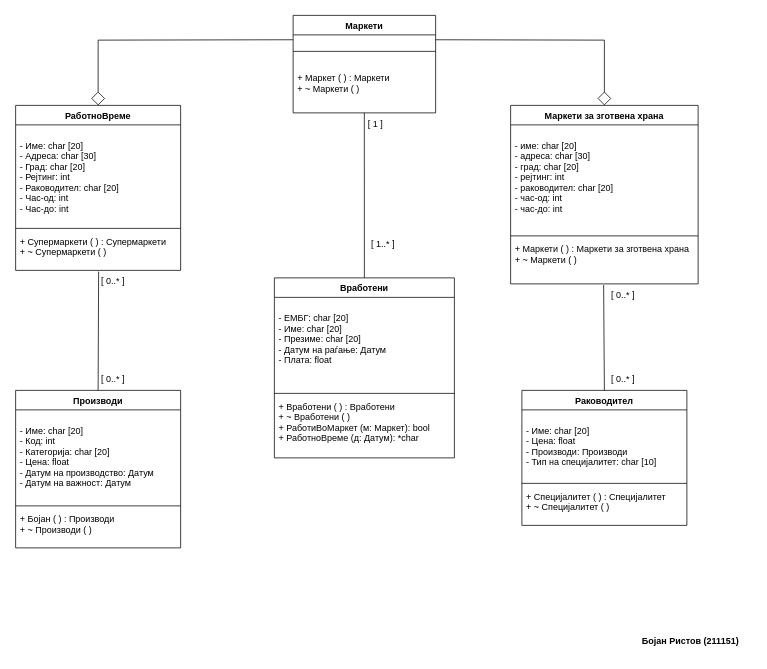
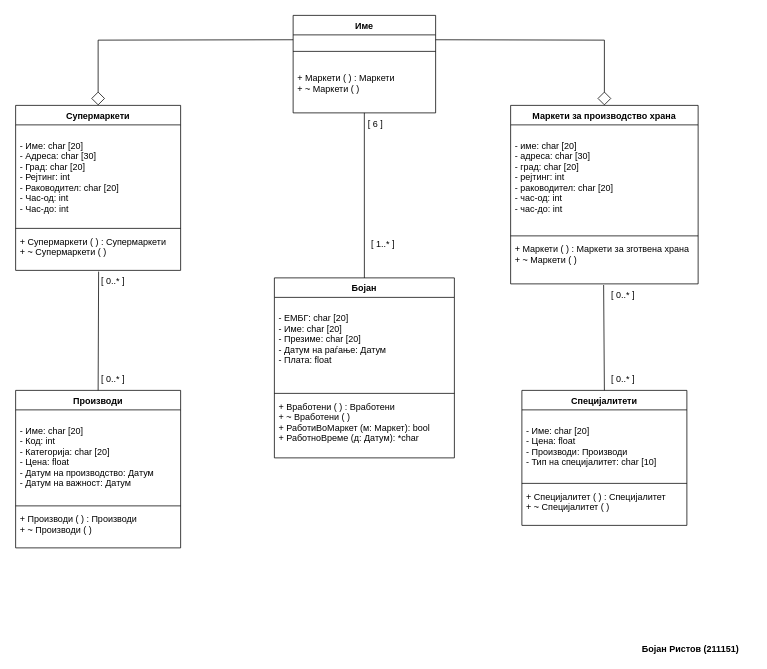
  <mxCell id="0" />
  <mxCell id="1" parent="0" />
- <mxCell id="2" value="РаботноВреме" style="swimlane;fontStyle=1;align=center;verticalAlign=top;childLayout=stackLayout;horizontal=1;startSize=26;horizontalStack=0;resizeParent=1;resizeParentMax=0;resizeLast=0;collapsible=1;marginBottom=0;" vertex="1" parent="1"><mxGeometry x="20" y="140" width="220" height="220" as="geometry" /></mxCell>
+ <mxCell id="2" value="Супермаркети" style="swimlane;fontStyle=1;align=center;verticalAlign=top;childLayout=stackLayout;horizontal=1;startSize=26;horizontalStack=0;resizeParent=1;resizeParentMax=0;resizeLast=0;collapsible=1;marginBottom=0;" vertex="1" parent="1"><mxGeometry x="20" y="140" width="220" height="220" as="geometry" /></mxCell>
  <mxCell id="3" value="&#10;- Име: char [20]&#10;- Адреса: char [30]&#10;- Град: char [20]&#10;- Рејтинг: int&#10;- Раководител: char [20]&#10;- Час-од: int&#10;- Час-до: int  " style="text;strokeColor=none;fillColor=none;align=left;verticalAlign=top;spacingLeft=4;spacingRight=4;overflow=hidden;rotatable=0;points=[[0,0.5],[1,0.5]];portConstraint=eastwest;" vertex="1" parent="2"><mxGeometry y="26" width="220" height="134" as="geometry" /></mxCell>
  <mxCell id="4" value="" style="line;strokeWidth=1;fillColor=none;align=left;verticalAlign=middle;spacingTop=-1;spacingLeft=3;spacingRight=3;rotatable=0;labelPosition=right;points=[];portConstraint=eastwest;" vertex="1" parent="2"><mxGeometry y="160" width="220" height="8" as="geometry" /></mxCell>
  <mxCell id="5" value="+ Супермаркети ( ) : Супермаркети&#10;+ ~ Супермаркети ( )" style="text;strokeColor=none;fillColor=none;align=left;verticalAlign=top;spacingLeft=4;spacingRight=4;overflow=hidden;rotatable=0;points=[[0,0.5],[1,0.5]];portConstraint=eastwest;" vertex="1" parent="2"><mxGeometry y="168" width="220" height="52" as="geometry" /></mxCell>
- <mxCell id="6" value="Маркети за зготвена храна" style="swimlane;fontStyle=1;align=center;verticalAlign=top;childLayout=stackLayout;horizontal=1;startSize=26;horizontalStack=0;resizeParent=1;resizeParentMax=0;resizeLast=0;collapsible=1;marginBottom=0;" vertex="1" parent="1"><mxGeometry x="680" y="140" width="250" height="238" as="geometry" /></mxCell>
+ <mxCell id="6" value="Маркети за производство храна" style="swimlane;fontStyle=1;align=center;verticalAlign=top;childLayout=stackLayout;horizontal=1;startSize=26;horizontalStack=0;resizeParent=1;resizeParentMax=0;resizeLast=0;collapsible=1;marginBottom=0;" vertex="1" parent="1"><mxGeometry x="680" y="140" width="250" height="238" as="geometry" /></mxCell>
  <mxCell id="7" value="&#10;- име: char [20]&#10;- адреса: char [30]&#10;- град: char [20]&#10;- рејтинг: int&#10;- раководител: char [20]&#10;- час-од: int&#10;- час-до: int  " style="text;strokeColor=none;fillColor=none;align=left;verticalAlign=top;spacingLeft=4;spacingRight=4;overflow=hidden;rotatable=0;points=[[0,0.5],[1,0.5]];portConstraint=eastwest;" vertex="1" parent="6"><mxGeometry y="26" width="250" height="144" as="geometry" /></mxCell>
  <mxCell id="8" value="" style="line;strokeWidth=1;fillColor=none;align=left;verticalAlign=middle;spacingTop=-1;spacingLeft=3;spacingRight=3;rotatable=0;labelPosition=right;points=[];portConstraint=eastwest;" vertex="1" parent="6"><mxGeometry y="170" width="250" height="8" as="geometry" /></mxCell>
  <mxCell id="9" value="+ Маркети ( ) : Маркети за зготвена храна&#10;+ ~ Маркети ( )" style="text;strokeColor=none;fillColor=none;align=left;verticalAlign=top;spacingLeft=4;spacingRight=4;overflow=hidden;rotatable=0;points=[[0,0.5],[1,0.5]];portConstraint=eastwest;" vertex="1" parent="6"><mxGeometry y="178" width="250" height="60" as="geometry" /></mxCell>
  <mxCell id="10" value="Производи" style="swimlane;fontStyle=1;align=center;verticalAlign=top;childLayout=stackLayout;horizontal=1;startSize=26;horizontalStack=0;resizeParent=1;resizeParentMax=0;resizeLast=0;collapsible=1;marginBottom=0;" vertex="1" parent="1"><mxGeometry x="20" y="520" width="220" height="210" as="geometry" /></mxCell>
  <mxCell id="11" value="&#10;- Име: char [20]&#10;- Код: int&#10;- Категорија: char [20]&#10;- Цена: float&#10;- Датум на производство: Датум&#10;- Датум на важност: Датум" style="text;strokeColor=none;fillColor=none;align=left;verticalAlign=top;spacingLeft=4;spacingRight=4;overflow=hidden;rotatable=0;points=[[0,0.5],[1,0.5]];portConstraint=eastwest;" vertex="1" parent="10"><mxGeometry y="26" width="220" height="124" as="geometry" /></mxCell>
  <mxCell id="12" value="" style="line;strokeWidth=1;fillColor=none;align=left;verticalAlign=middle;spacingTop=-1;spacingLeft=3;spacingRight=3;rotatable=0;labelPosition=right;points=[];portConstraint=eastwest;" vertex="1" parent="10"><mxGeometry y="150" width="220" height="8" as="geometry" /></mxCell>
- <mxCell id="13" value="+ Бојан ( ) : Производи&#10;+ ~ Производи ( )" style="text;strokeColor=none;fillColor=none;align=left;verticalAlign=top;spacingLeft=4;spacingRight=4;overflow=hidden;rotatable=0;points=[[0,0.5],[1,0.5]];portConstraint=eastwest;" vertex="1" parent="10"><mxGeometry y="158" width="220" height="52" as="geometry" /></mxCell>
- <mxCell id="14" value="Раководител" style="swimlane;fontStyle=1;align=center;verticalAlign=top;childLayout=stackLayout;horizontal=1;startSize=26;horizontalStack=0;resizeParent=1;resizeParentMax=0;resizeLast=0;collapsible=1;marginBottom=0;" vertex="1" parent="1"><mxGeometry x="695" y="520" width="220" height="180" as="geometry" /></mxCell>
+ <mxCell id="13" value="+ Производи ( ) : Производи&#10;+ ~ Производи ( )" style="text;strokeColor=none;fillColor=none;align=left;verticalAlign=top;spacingLeft=4;spacingRight=4;overflow=hidden;rotatable=0;points=[[0,0.5],[1,0.5]];portConstraint=eastwest;" vertex="1" parent="10"><mxGeometry y="158" width="220" height="52" as="geometry" /></mxCell>
+ <mxCell id="14" value="Специјалитети" style="swimlane;fontStyle=1;align=center;verticalAlign=top;childLayout=stackLayout;horizontal=1;startSize=26;horizontalStack=0;resizeParent=1;resizeParentMax=0;resizeLast=0;collapsible=1;marginBottom=0;" vertex="1" parent="1"><mxGeometry x="695" y="520" width="220" height="180" as="geometry" /></mxCell>
  <mxCell id="15" value="&#10;- Име: char [20]&#10;- Цена: float&#10;- Производи: Производи&#10;- Тип на специјалитет: char [10]" style="text;strokeColor=none;fillColor=none;align=left;verticalAlign=top;spacingLeft=4;spacingRight=4;overflow=hidden;rotatable=0;points=[[0,0.5],[1,0.5]];portConstraint=eastwest;" vertex="1" parent="14"><mxGeometry y="26" width="220" height="94" as="geometry" /></mxCell>
  <mxCell id="16" value="" style="line;strokeWidth=1;fillColor=none;align=left;verticalAlign=middle;spacingTop=-1;spacingLeft=3;spacingRight=3;rotatable=0;labelPosition=right;points=[];portConstraint=eastwest;" vertex="1" parent="14"><mxGeometry y="120" width="220" height="8" as="geometry" /></mxCell>
  <mxCell id="17" value="+ Специјалитет ( ) : Специјалитет&#10;+ ~ Специјалитет ( )" style="text;strokeColor=none;fillColor=none;align=left;verticalAlign=top;spacingLeft=4;spacingRight=4;overflow=hidden;rotatable=0;points=[[0,0.5],[1,0.5]];portConstraint=eastwest;" vertex="1" parent="14"><mxGeometry y="128" width="220" height="52" as="geometry" /></mxCell>
- <mxCell id="18" value="Вработени" style="swimlane;fontStyle=1;align=center;verticalAlign=top;childLayout=stackLayout;horizontal=1;startSize=26;horizontalStack=0;resizeParent=1;resizeParentMax=0;resizeLast=0;collapsible=1;marginBottom=0;" vertex="1" parent="1"><mxGeometry x="365" y="370" width="240" height="240" as="geometry" /></mxCell>
+ <mxCell id="18" value="Бојан" style="swimlane;fontStyle=1;align=center;verticalAlign=top;childLayout=stackLayout;horizontal=1;startSize=26;horizontalStack=0;resizeParent=1;resizeParentMax=0;resizeLast=0;collapsible=1;marginBottom=0;" vertex="1" parent="1"><mxGeometry x="365" y="370" width="240" height="240" as="geometry" /></mxCell>
  <mxCell id="19" value="&#10;- ЕМБГ: char [20]&#10;- Име: char [20]&#10;- Презиме: char [20]&#10;- Датум на раѓање: Датум&#10;- Плата: float" style="text;strokeColor=none;fillColor=none;align=left;verticalAlign=top;spacingLeft=4;spacingRight=4;overflow=hidden;rotatable=0;points=[[0,0.5],[1,0.5]];portConstraint=eastwest;" vertex="1" parent="18"><mxGeometry y="26" width="240" height="124" as="geometry" /></mxCell>
  <mxCell id="20" value="" style="line;strokeWidth=1;fillColor=none;align=left;verticalAlign=middle;spacingTop=-1;spacingLeft=3;spacingRight=3;rotatable=0;labelPosition=right;points=[];portConstraint=eastwest;" vertex="1" parent="18"><mxGeometry y="150" width="240" height="8" as="geometry" /></mxCell>
  <mxCell id="21" value="+ Вработени ( ) : Вработени&#10;+ ~ Вработени ( ) &#10;+ РаботиВоМаркет (м: Маркет): bool &#10;+ РаботноВреме (д: Датум): *char" style="text;strokeColor=none;fillColor=none;align=left;verticalAlign=top;spacingLeft=4;spacingRight=4;overflow=hidden;rotatable=0;points=[[0,0.5],[1,0.5]];portConstraint=eastwest;" vertex="1" parent="18"><mxGeometry y="158" width="240" height="82" as="geometry" /></mxCell>
- <mxCell id="22" value="Маркети" style="swimlane;fontStyle=1;align=center;verticalAlign=top;childLayout=stackLayout;horizontal=1;startSize=26;horizontalStack=0;resizeParent=1;resizeParentMax=0;resizeLast=0;collapsible=1;marginBottom=0;" vertex="1" parent="1"><mxGeometry x="390" y="20" width="190" height="130" as="geometry" /></mxCell>
+ <mxCell id="22" value="Име" style="swimlane;fontStyle=1;align=center;verticalAlign=top;childLayout=stackLayout;horizontal=1;startSize=26;horizontalStack=0;resizeParent=1;resizeParentMax=0;resizeLast=0;collapsible=1;marginBottom=0;" vertex="1" parent="1"><mxGeometry x="390" y="20" width="190" height="130" as="geometry" /></mxCell>
  <mxCell id="23" value="" style="line;strokeWidth=1;fillColor=none;align=left;verticalAlign=middle;spacingTop=-1;spacingLeft=3;spacingRight=3;rotatable=0;labelPosition=right;points=[];portConstraint=eastwest;" vertex="1" parent="22"><mxGeometry y="26" width="190" height="44" as="geometry" /></mxCell>
- <mxCell id="24" value="+ Маркет ( ) : Маркети &#10;+ ~ Маркети ( )" style="text;strokeColor=none;fillColor=none;align=left;verticalAlign=top;spacingLeft=4;spacingRight=4;overflow=hidden;rotatable=0;points=[[0,0.5],[1,0.5]];portConstraint=eastwest;" vertex="1" parent="22"><mxGeometry y="70" width="190" height="60" as="geometry" /></mxCell>
+ <mxCell id="24" value="+ Маркети ( ) : Маркети &#10;+ ~ Маркети ( )" style="text;strokeColor=none;fillColor=none;align=left;verticalAlign=top;spacingLeft=4;spacingRight=4;overflow=hidden;rotatable=0;points=[[0,0.5],[1,0.5]];portConstraint=eastwest;" vertex="1" parent="22"><mxGeometry y="70" width="190" height="60" as="geometry" /></mxCell>
  <mxCell id="25" value="" style="endArrow=diamond;endSize=16;endFill=0;html=1;rounded=0;exitX=1;exitY=0.25;exitDx=0;exitDy=0;entryX=0.5;entryY=0;entryDx=0;entryDy=0;" edge="1" parent="1" source="22" target="6"><mxGeometry width="160" relative="1" as="geometry"><mxPoint x="470" y="70" as="sourcePoint" /><mxPoint x="630" y="70" as="targetPoint" /><Array as="points"><mxPoint x="805" y="53" /></Array></mxGeometry></mxCell>
  <mxCell id="26" value="" style="endArrow=diamond;endSize=16;endFill=0;html=1;rounded=0;exitX=0;exitY=0.25;exitDx=0;exitDy=0;entryX=0.5;entryY=0;entryDx=0;entryDy=0;" edge="1" parent="1" source="22" target="2"><mxGeometry width="160" relative="1" as="geometry"><mxPoint x="590" y="62.5" as="sourcePoint" /><mxPoint x="815" y="150" as="targetPoint" /><Array as="points"><mxPoint x="130" y="53" /></Array></mxGeometry></mxCell>
  <mxCell id="27" value="" style="endArrow=none;html=1;rounded=0;exitX=0.5;exitY=0;exitDx=0;exitDy=0;entryX=0.503;entryY=1.031;entryDx=0;entryDy=0;entryPerimeter=0;" edge="1" parent="1" source="10" target="5"><mxGeometry width="50" height="50" relative="1" as="geometry"><mxPoint x="560" y="440" as="sourcePoint" /><mxPoint x="610" y="390" as="targetPoint" /></mxGeometry></mxCell>
  <mxCell id="28" value="[ 0..* ]" style="text;html=1;strokeColor=none;fillColor=none;align=center;verticalAlign=middle;whiteSpace=wrap;rounded=0;" vertex="1" parent="1"><mxGeometry x="120" y="360" width="60" height="30" as="geometry" /></mxCell>
  <mxCell id="29" value="[ 0..* ]" style="text;html=1;strokeColor=none;fillColor=none;align=center;verticalAlign=middle;whiteSpace=wrap;rounded=0;" vertex="1" parent="1"><mxGeometry x="120" y="490" width="60" height="30" as="geometry" /></mxCell>
  <mxCell id="30" value="" style="endArrow=none;html=1;rounded=0;exitX=0.5;exitY=0;exitDx=0;exitDy=0;entryX=0.496;entryY=1.025;entryDx=0;entryDy=0;entryPerimeter=0;" edge="1" parent="1" source="14" target="9"><mxGeometry width="50" height="50" relative="1" as="geometry"><mxPoint x="810" y="490" as="sourcePoint" /><mxPoint x="810.66" y="331.612" as="targetPoint" /></mxGeometry></mxCell>
  <mxCell id="31" value="[ 0..* ]" style="text;html=1;strokeColor=none;fillColor=none;align=center;verticalAlign=middle;whiteSpace=wrap;rounded=0;" vertex="1" parent="1"><mxGeometry x="800" y="490" width="60" height="30" as="geometry" /></mxCell>
  <mxCell id="32" value="[ 0..* ]" style="text;html=1;strokeColor=none;fillColor=none;align=center;verticalAlign=middle;whiteSpace=wrap;rounded=0;" vertex="1" parent="1"><mxGeometry x="800" y="378" width="60" height="30" as="geometry" /></mxCell>
  <mxCell id="33" value="" style="endArrow=none;html=1;rounded=0;exitX=0.5;exitY=0;exitDx=0;exitDy=0;entryX=0.503;entryY=1.031;entryDx=0;entryDy=0;entryPerimeter=0;" edge="1" parent="1" source="18"><mxGeometry width="50" height="50" relative="1" as="geometry"><mxPoint x="484.29" y="308.39" as="sourcePoint" /><mxPoint x="484.95" y="150.002" as="targetPoint" /></mxGeometry></mxCell>
- <mxCell id="34" value="[ 1 ]" style="text;html=1;strokeColor=none;fillColor=none;align=center;verticalAlign=middle;whiteSpace=wrap;rounded=0;" vertex="1" parent="1"><mxGeometry x="470" y="150" width="60" height="30" as="geometry" /></mxCell>
+ <mxCell id="34" value="[ 6 ]" style="text;html=1;strokeColor=none;fillColor=none;align=center;verticalAlign=middle;whiteSpace=wrap;rounded=0;" vertex="1" parent="1"><mxGeometry x="470" y="150" width="60" height="30" as="geometry" /></mxCell>
  <mxCell id="35" value="[ 1..* ]" style="text;html=1;strokeColor=none;fillColor=none;align=center;verticalAlign=middle;whiteSpace=wrap;rounded=0;" vertex="1" parent="1"><mxGeometry x="480" y="310" width="60" height="30" as="geometry" /></mxCell>
- <mxCell id="36" value="&lt;b&gt;Бојан Ристов (211151)&lt;/b&gt;" style="text;html=1;strokeColor=none;fillColor=none;align=center;verticalAlign=middle;whiteSpace=wrap;rounded=0;" vertex="1" parent="1"><mxGeometry x="840" y="840" width="160" height="30" as="geometry" /></mxCell>
+ <mxCell id="36" value="&lt;b&gt;Бојан Ристов (211151)&lt;/b&gt;" style="text;html=1;strokeColor=none;fillColor=none;align=center;verticalAlign=middle;whiteSpace=wrap;rounded=0;" vertex="1" parent="1"><mxGeometry x="840" y="850" width="160" height="30" as="geometry" /></mxCell>
